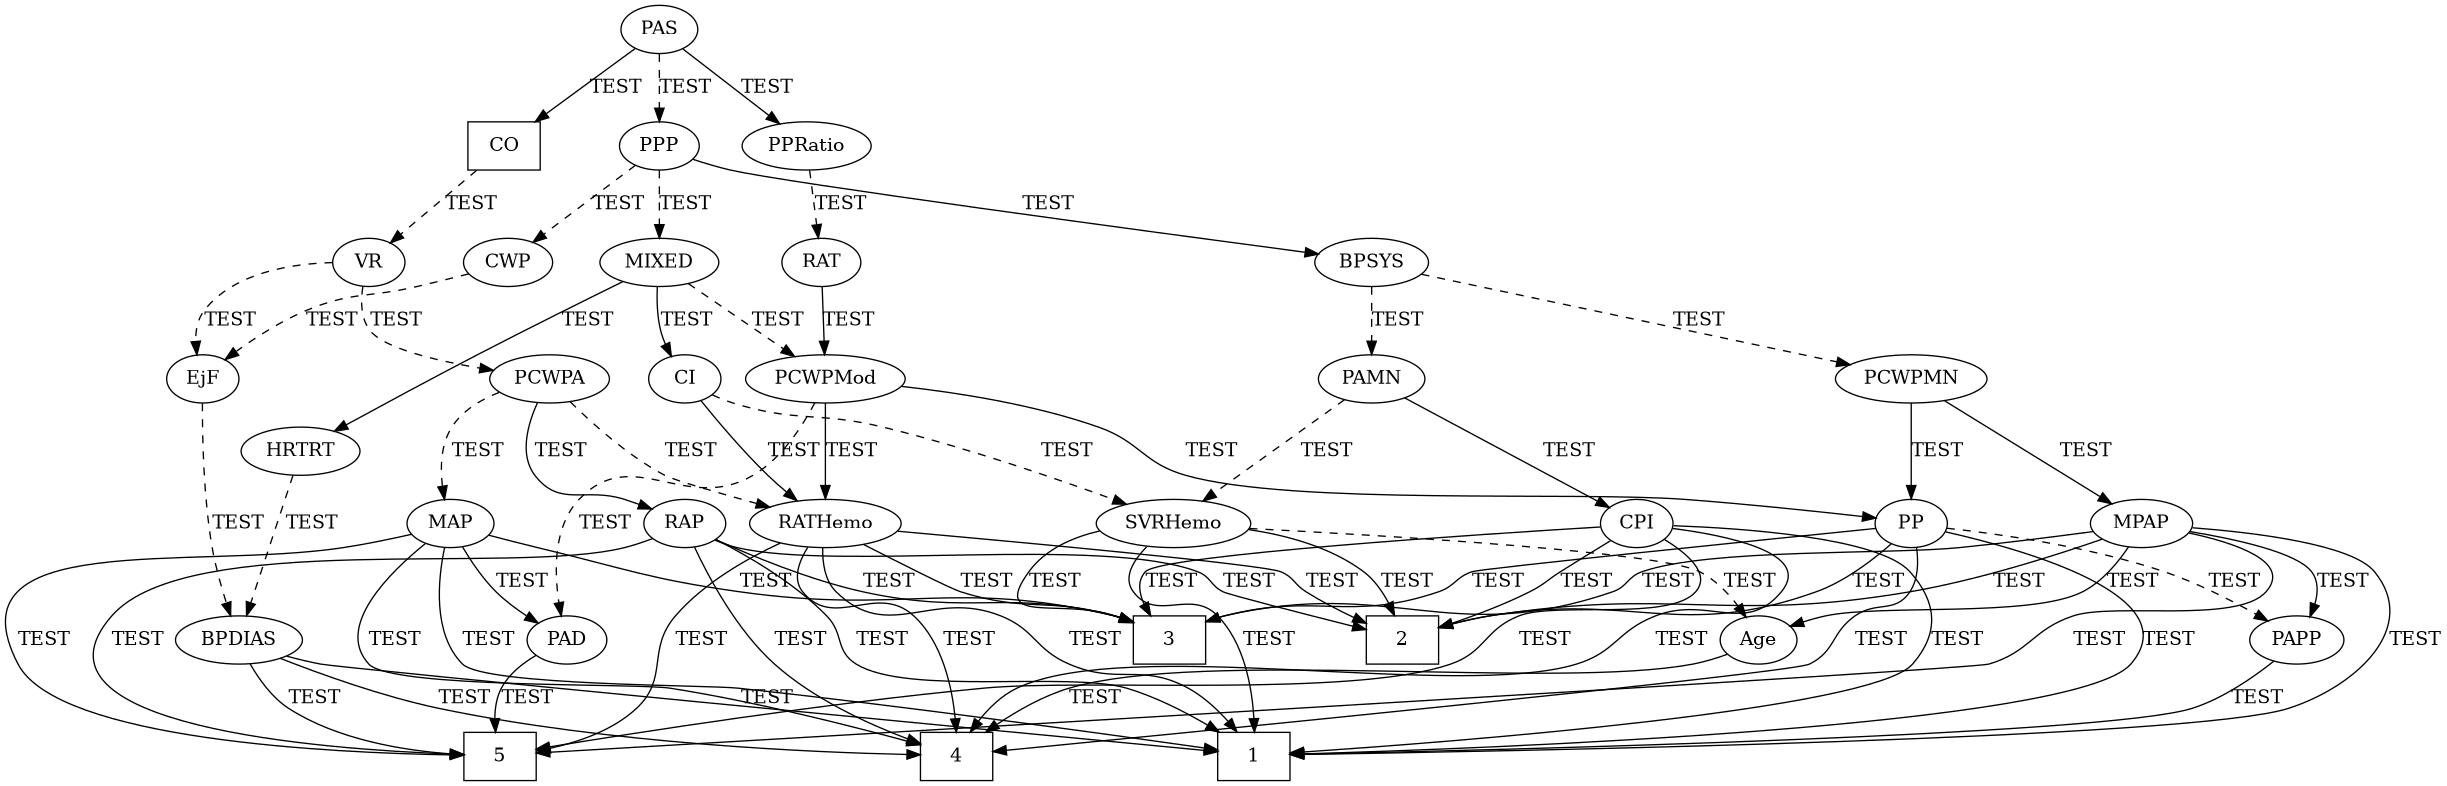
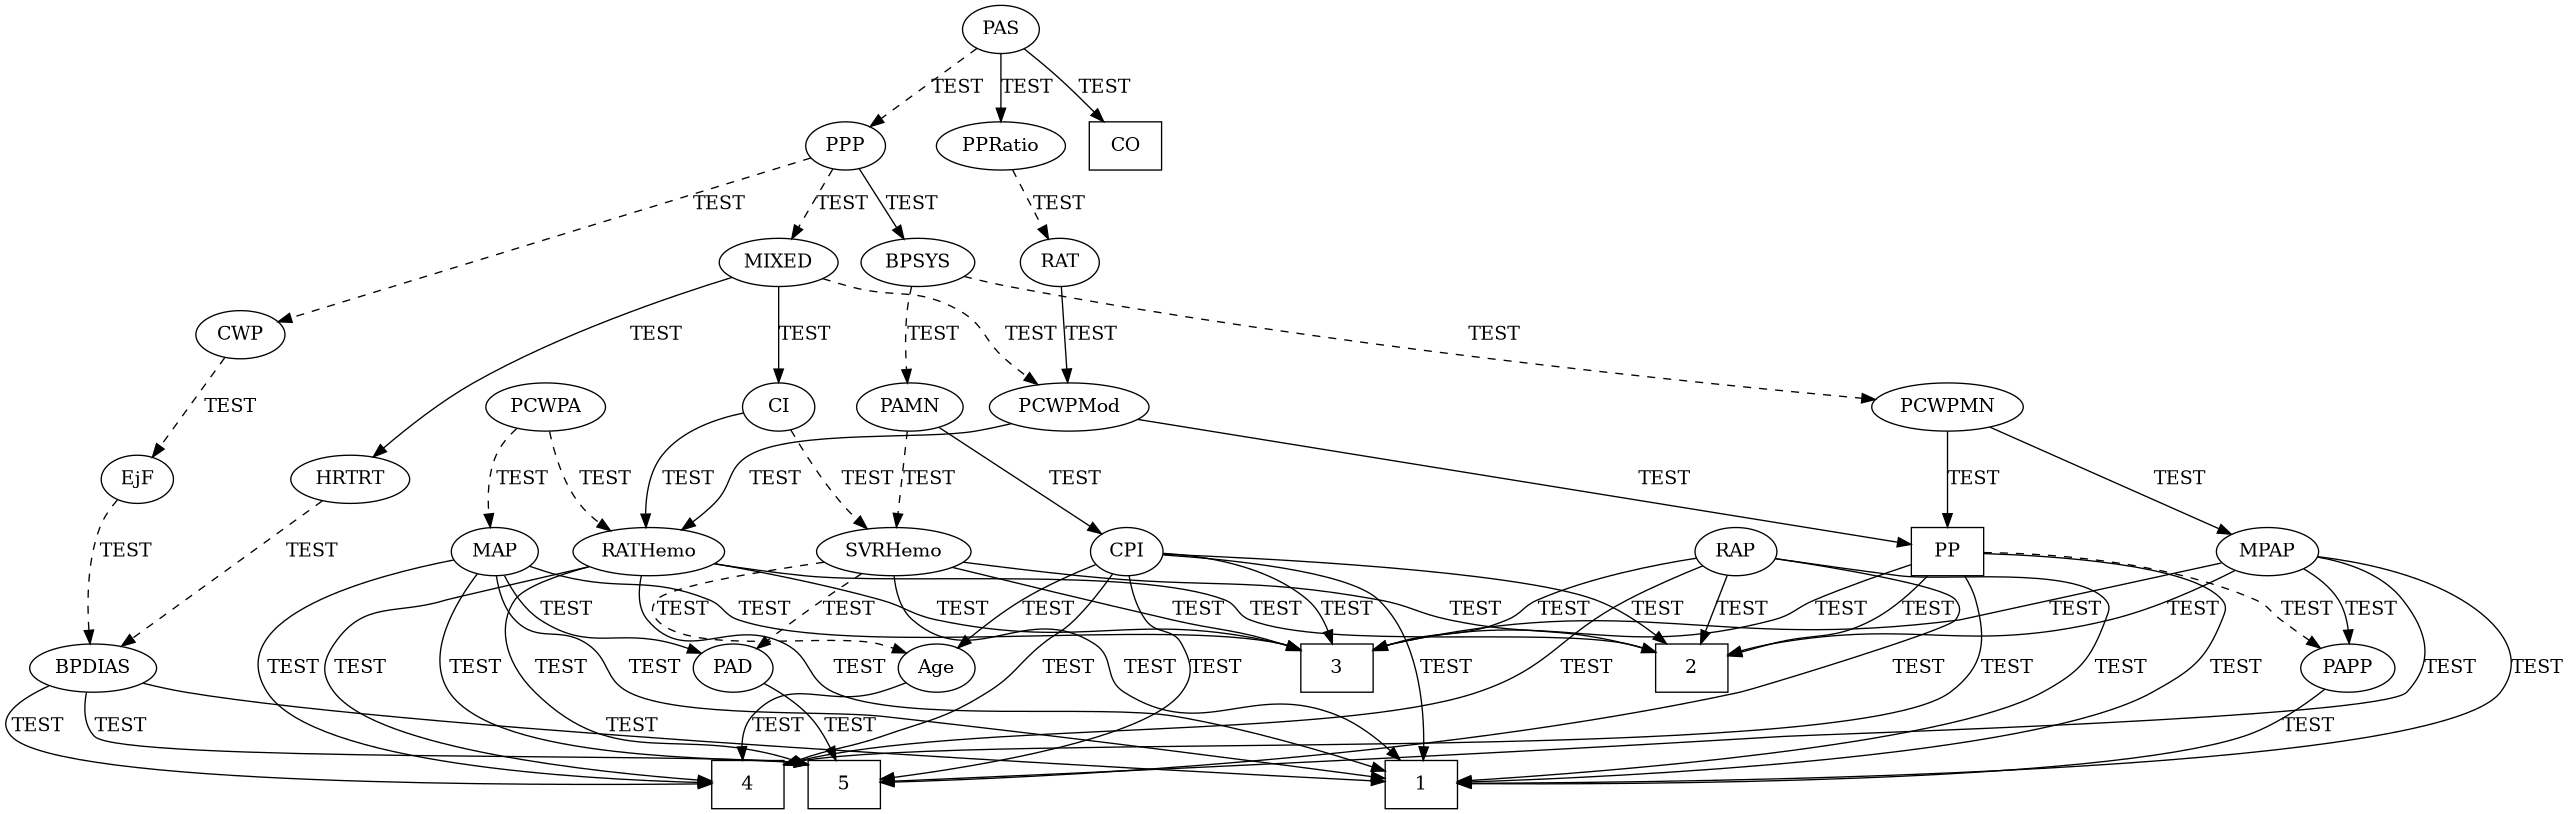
  strict digraph {
    edge [style=solid]
    1 [height=0.5 shape=box width=0.75]
    2 [height=0.5 shape=box width=0.75]
    3 [height=0.5 shape=box width=0.75]
    4 [height=0.5 shape=box width=0.75]
    5 [height=0.5 shape=box width=0.75]
    RAP [height=0.5 width=0.77632]
    PAS [height=0.5 width=0.75]
    CO [height=0.5 shape=box width=0.75]
    PPP [height=0.5 width=0.75]
    PPRatio [height=0.5 width=1.1013]
-   VR [height=0.5 width=0.75]
    CWP [height=0.5 width=0.84854]
    MIXED [height=0.5 width=1.1193]
    BPSYS [height=0.5 width=1.0471]
    RAT [height=0.5 width=0.75827]
    EjF [height=0.5 width=0.75]
    PCWPA [height=0.5 width=1.1555]
    PCWPMod [height=0.5 width=1.4443]
    CI [height=0.5 width=0.75]
    HRTRT [height=0.5 width=1.1013]
    PAMN [height=0.5 width=1.011]
    PCWPMN [height=0.5 width=1.3902]
    PAD [height=0.5 width=0.79437]
    SVRHemo [height=0.5 width=1.3902]
    CPI [height=0.5 width=0.75]
    Age [height=0.5 width=0.75]
    BPDIAS [height=0.5 width=1.1735]
    RATHemo [height=0.5 width=1.3721]
-   PP [height=0.5 width=0.75]
+   PP [height=0.5 width=0.75 shape=box]
    PAPP [height=0.5 width=0.88464]
    MAP [height=0.5 width=0.84854]
    MPAP [height=0.5 width=0.97491]
    RAP -> 1 [label=TEST]
    RAP -> 2 [label=TEST]
    RAP -> 3 [label=TEST]
    RAP -> 4 [label=TEST]
    RAP -> 5 [label=TEST]
    PAS -> CO [label=TEST]
    PAS -> PPP [label=TEST style=dashed]
    PAS -> PPRatio [label=TEST]
-   CO -> VR [label=TEST style=dashed]
    PPP -> CWP [label=TEST style=dashed]
    PPP -> MIXED [label=TEST style=dashed]
    PPP -> BPSYS [label=TEST]
    PPRatio -> RAT [label=TEST style=dashed]
-   VR -> EjF [label=TEST style=dashed]
-   VR -> PCWPA [label=TEST style=dashed]
    CWP -> EjF [label=TEST style=dashed]
    MIXED -> PCWPMod [label=TEST style=dashed]
    MIXED -> CI [label=TEST]
    MIXED -> HRTRT [label=TEST]
    BPSYS -> PAMN [label=TEST style=dashed]
    BPSYS -> PCWPMN [label=TEST style=dashed]
    RAT -> PCWPMod [label=TEST]
    EjF -> BPDIAS [label=TEST style=dashed]
-   PCWPA -> RAP [label=TEST]
    PCWPA -> RATHemo [label=TEST style=dashed]
    PCWPA -> MAP [label=TEST style=dashed]
    PCWPMod -> RATHemo [label=TEST]
    PCWPMod -> PP [label=TEST]
    CI -> SVRHemo [label=TEST style=dashed]
    CI -> RATHemo [label=TEST]
    HRTRT -> BPDIAS [label=TEST style=dashed]
    PAMN -> SVRHemo [label=TEST style=dashed]
    PAMN -> CPI [label=TEST]
    PCWPMN -> PP [label=TEST]
    PCWPMN -> MPAP [label=TEST]
    PAD -> 5 [label=TEST]
    SVRHemo -> 1 [label=TEST]
    SVRHemo -> 2 [label=TEST]
    SVRHemo -> 3 [label=TEST]
-   PCWPMod -> PAD [label=TEST style=dashed]
+   SVRHemo -> PAD [label=TEST style=dashed]
    SVRHemo -> Age [label=TEST style=dashed]
    CPI -> 1 [label=TEST]
    CPI -> 2 [label=TEST]
    CPI -> 3 [label=TEST]
    CPI -> 4 [label=TEST]
    CPI -> 5 [label=TEST]
-   MPAP -> Age [label=TEST]
+   CPI -> Age [label=TEST]
    Age -> 4 [label=TEST]
    BPDIAS -> 1 [label=TEST]
    BPDIAS -> 4 [label=TEST]
    BPDIAS -> 5 [label=TEST]
    RATHemo -> 1 [label=TEST]
    RATHemo -> 2 [label=TEST]
    RATHemo -> 3 [label=TEST]
    RATHemo -> 4 [label=TEST]
    RATHemo -> 5 [label=TEST]
    PP -> 1 [label=TEST]
    PP -> 2 [label=TEST]
    PP -> 3 [label=TEST]
    PP -> 4 [label=TEST]
    PP -> PAPP [label=TEST style=dashed]
    PAPP -> 1 [label=TEST]
    MAP -> 1 [label=TEST]
    MAP -> 3 [label=TEST]
    MAP -> 4 [label=TEST]
    MAP -> 5 [label=TEST]
    MAP -> PAD [label=TEST]
    MPAP -> 1 [label=TEST]
    MPAP -> 2 [label=TEST]
    MPAP -> 3 [label=TEST]
    MPAP -> 5 [label=TEST]
    MPAP -> PAPP [label=TEST]
  }
